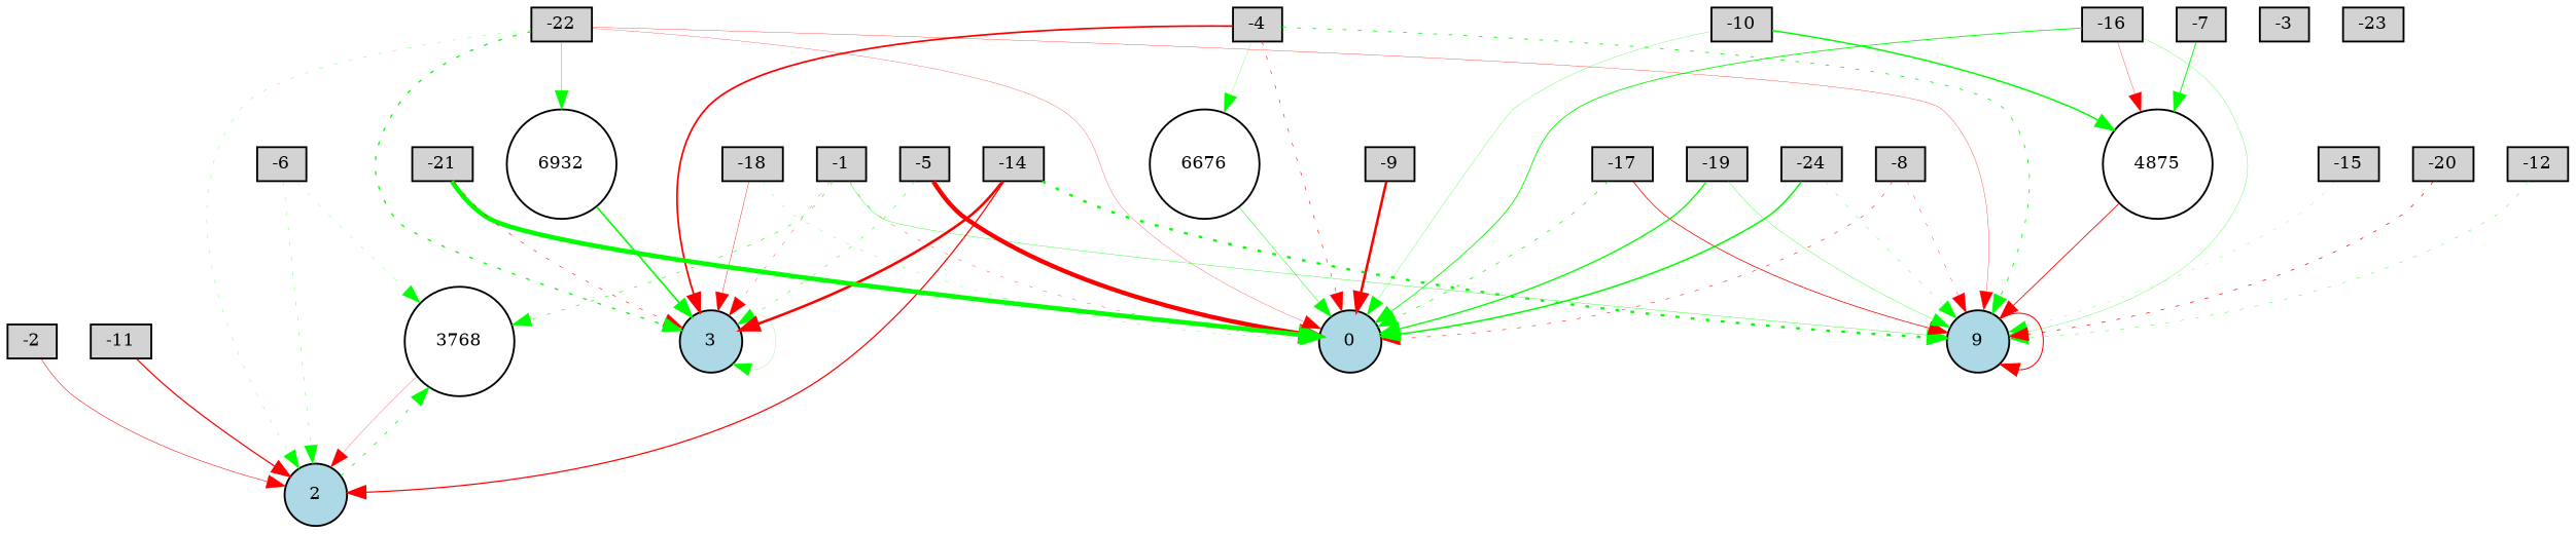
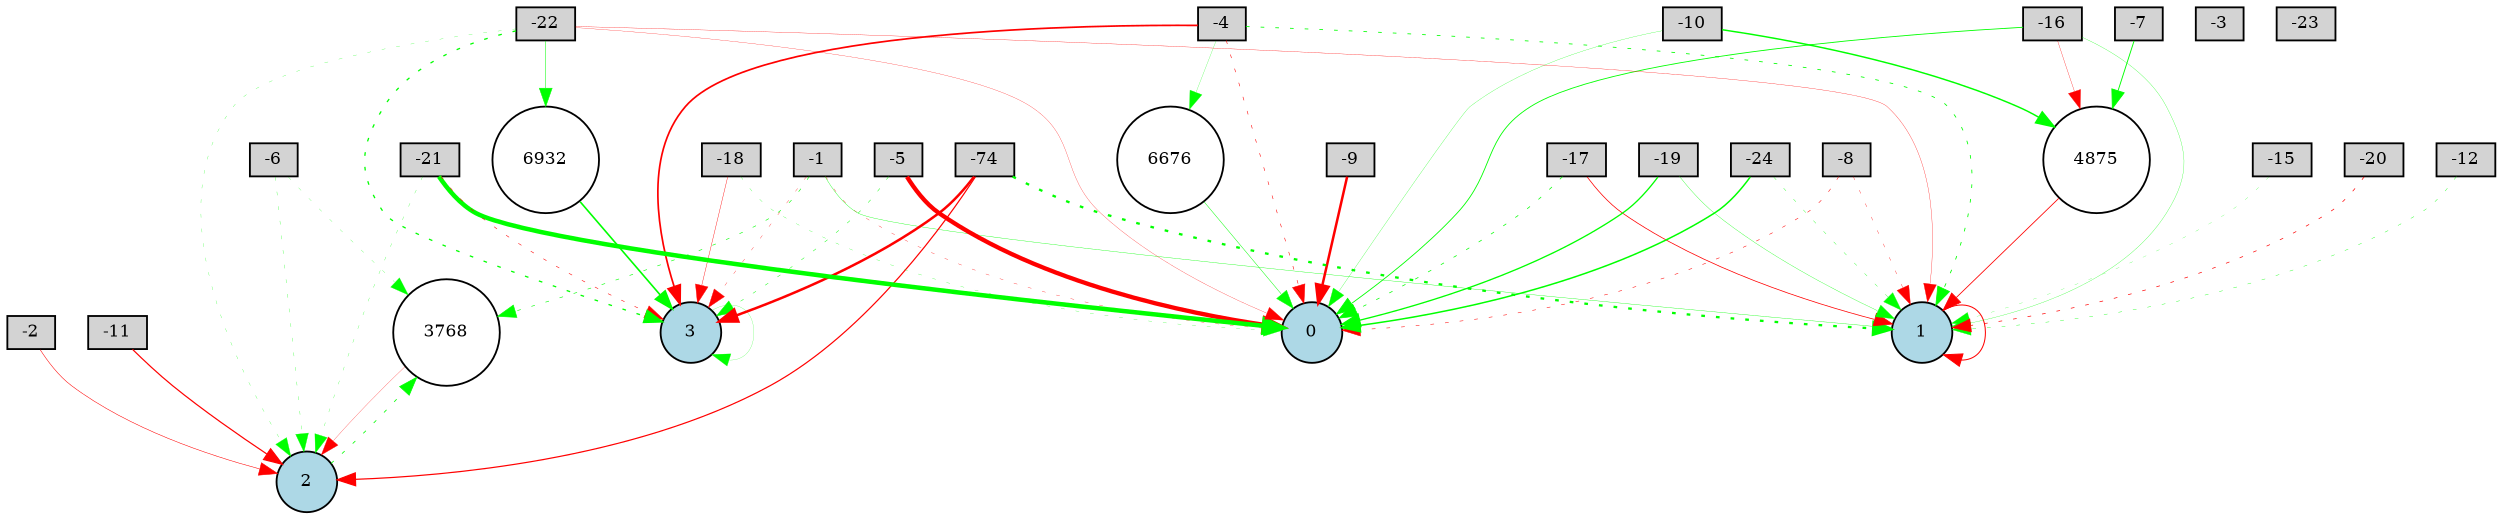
  digraph {
    node [fillcolor=lightgray fontsize=9 shape=box style=filled]
    edge [color=green style=solid]
    -1 [height=0.2 width=0.2]
    0 [fillcolor=lightblue height=0.2 shape=circle width=0.2]
-   1 [fillcolor=lightblue height=0.2 shape=circle width=0.2 label=9]
+   1 [fillcolor=lightblue height=0.2 shape=circle width=0.2]
    3 [fillcolor=lightblue height=0.2 shape=circle width=0.2]
    n5 [fillcolor=white height=0.2 label=3768 shape=circle width=0.2]
    2 [fillcolor=lightblue height=0.2 shape=circle width=0.2]
    -2 [height=0.2 width=0.2]
    -3 [height=0.2 width=0.2]
    -4 [height=0.2 width=0.2]
    6676 [fillcolor=white height=0.2 shape=circle width=0.2]
    -5 [height=0.2 width=0.2]
    -6 [height=0.2 width=0.2]
    -7 [height=0.2 width=0.2]
    4875 [fillcolor=white height=0.2 shape=circle width=0.2]
    -8 [height=0.2 width=0.2]
    -9 [height=0.2 width=0.2]
    -10 [height=0.2 width=0.2]
    -11 [height=0.2 width=0.2]
    -12 [height=0.2 width=0.2]
-   -14 [height=0.2 width=0.2]
+   -14 [height=0.2 width=0.2 label=-74]
    -15 [height=0.2 width=0.2]
    -16 [height=0.2 width=0.2]
    -17 [height=0.2 width=0.2]
    -18 [height=0.2 width=0.2]
    -19 [height=0.2 width=0.2]
    -20 [height=0.2 width=0.2]
    -21 [height=0.2 width=0.2]
    -22 [height=0.2 width=0.2]
    6932 [fillcolor=white height=0.2 shape=circle width=0.2]
    -23 [height=0.2 width=0.2]
    -24 [height=0.2 width=0.2]
    -1 -> 0 [color=red penwidth=0.17268410133125028 style=dotted]
    -1 -> 1 [penwidth=0.19322706543879437]
    -1 -> 3 [color=red penwidth=0.16353778602954788 style=dotted]
    -1 -> n5 [penwidth=0.32441996711926746 style=dotted]
    1 -> 1 [color=red penwidth=0.5551375639429218]
    3 -> 3 [penwidth=0.10645634981455528]
    n5 -> 2 [color=red penwidth=0.1311923000783993]
    2 -> n5 [penwidth=0.42325765862914144 style=dotted]
    -2 -> 2 [color=red penwidth=0.28537634737360407]
    -4 -> 0 [color=red penwidth=0.30359226935831596 style=dotted]
    -4 -> 1 [penwidth=0.4479354293245822 style=dotted]
    -4 -> 3 [color=red penwidth=0.9314025594887706]
    -4 -> 6676 [penwidth=0.12132653628150394]
    6676 -> 0 [penwidth=0.25464477736507923]
    -5 -> 0 [color=red penwidth=2.3593688425865778]
    -5 -> 3 [penwidth=0.24411880918385728 style=dotted]
    -6 -> n5 [penwidth=0.1162012632388658 style=dotted]
    -6 -> 2 [penwidth=0.15565316527749073 style=dotted]
    -7 -> 4875 [penwidth=0.4997516057487771]
    4875 -> 1 [color=red penwidth=0.4497291458104521]
    -8 -> 0 [color=red penwidth=0.28255936819003924 style=dotted]
    -8 -> 1 [color=red penwidth=0.18290456778273712 style=dotted]
    -9 -> 0 [color=red penwidth=1.3619044619750025]
    -10 -> 0 [penwidth=0.14071871178376516]
    -10 -> 4875 [penwidth=0.796880480784529]
    -11 -> 2 [color=red penwidth=0.6554422702041915]
    -12 -> 1 [penwidth=0.20069565852994553 style=dotted]
    -14 -> 1 [penwidth=1.2588168405598488 style=dotted]
    -14 -> 3 [color=red penwidth=1.3695868133038223]
    -14 -> 2 [color=red penwidth=0.6555621021580197]
    -15 -> 1 [penwidth=0.11428979492719464 style=dotted]
    -16 -> 0 [penwidth=0.47023282679660405]
    -16 -> 1 [penwidth=0.15021235986877324]
    -16 -> 4875 [color=red penwidth=0.1670834054275885]
    -17 -> 0 [penwidth=0.3857425672184527 style=dotted]
    -17 -> 1 [color=red penwidth=0.4068593665521716]
    -18 -> 0 [penwidth=0.13840546362646805 style=dotted]
    -18 -> 3 [color=red penwidth=0.21563362737671082]
    -19 -> 0 [penwidth=0.7167055413366726]
    -19 -> 1 [penwidth=0.17577563641536714]
    -20 -> 1 [color=red penwidth=0.37524930155099223 style=dotted]
    -21 -> 0 [penwidth=2.463062076625177]
    -21 -> 3 [color=red penwidth=0.3013647530828597 style=dotted]
+   -21 -> 2 [penwidth=0.13647124172822428 style=dotted]
    -22 -> 0 [color=red penwidth=0.1404485932980455]
    -22 -> 1 [color=red penwidth=0.16464397283689186]
    -22 -> 3 [penwidth=0.7045138082065516 style=dotted]
    -22 -> 2 [penwidth=0.13343012996802217 style=dotted]
    -22 -> 6932 [penwidth=0.27430006937752893]
    6932 -> 3 [penwidth=0.8851518920083049]
    -24 -> 0 [penwidth=0.8189008426446573]
    -24 -> 1 [penwidth=0.17644365512044338 style=dotted]
  }
